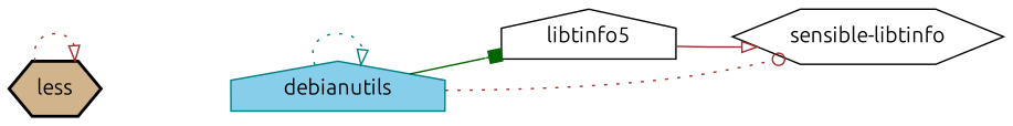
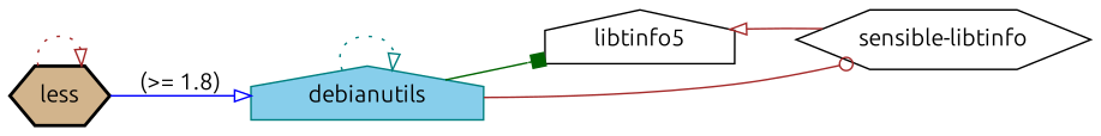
  digraph {
    fontname=Ubuntu
    rankdir=LR
    node [color=black fillcolor=white fontname=Ubuntu shape=hexagon style=filled]
    edge [arrowhead=onormal color=brown fontname=Ubuntu style=solid]
    less [fillcolor=tan style="setlinewidth(2),filled"]
    debianutils [color=teal fillcolor=skyblue shape=house]
    libtinfo5 [shape=house]
    n4 [label="sensible-libtinfo"]
    less -> less [style=dotted]
+   less -> debianutils [color=blue label="(>= 1.8)"]
    debianutils -> debianutils [color=teal style=dotted]
    debianutils -> libtinfo5 [arrowhead=box color=darkgreen]
-   debianutils -> n4 [arrowhead=odot style=dotted]
-   libtinfo5 -> n4
+   debianutils -> n4 [arrowhead=odot]
+   n4 -> libtinfo5
  }
